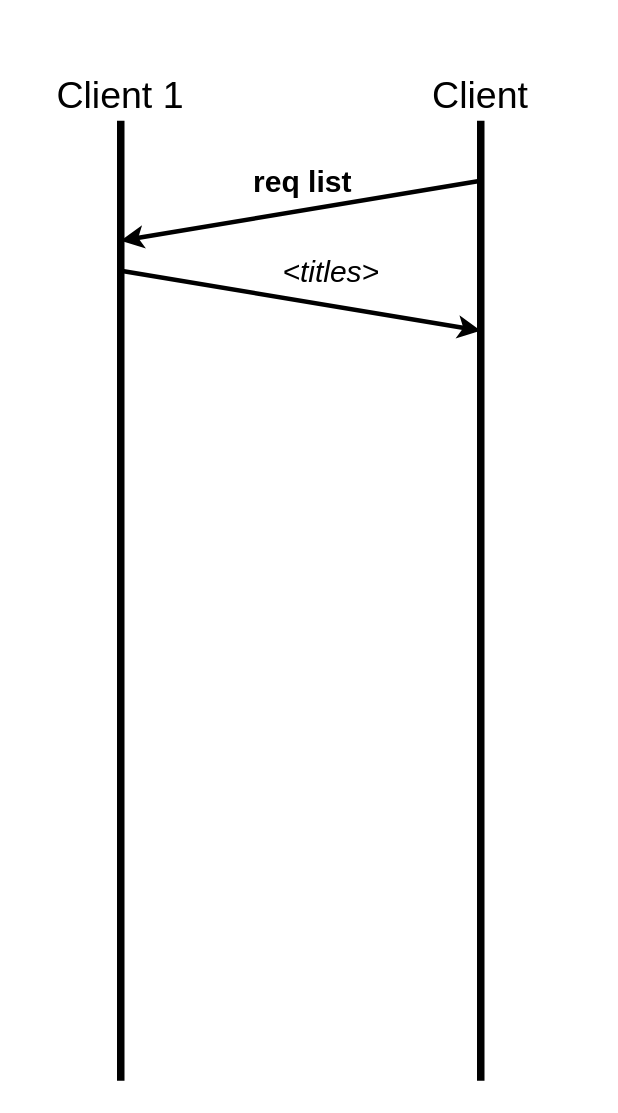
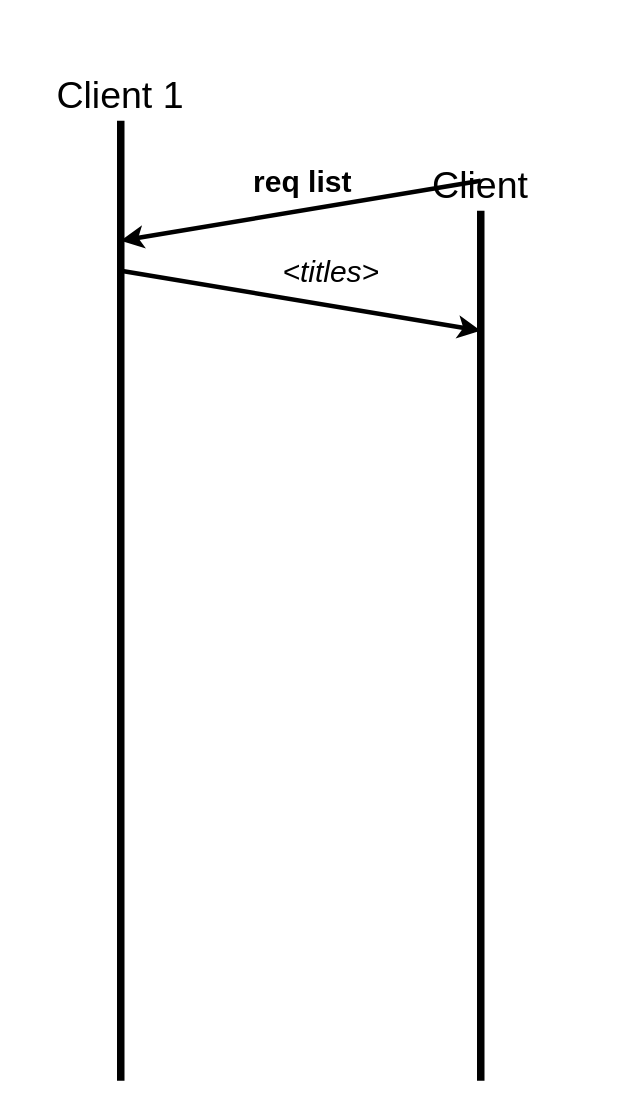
  <mxCell id="0" />
  <mxCell id="1" parent="0" />
  <mxCell id="2" value="" style="endArrow=none;html=1;strokeWidth=5;" edge="1" parent="1" target="5"><mxGeometry width="50" height="50" relative="1" as="geometry"><mxPoint x="80" y="720" as="sourcePoint" /><mxPoint x="80" y="80" as="targetPoint" /></mxGeometry></mxCell>
  <mxCell id="3" value="" style="endArrow=none;html=1;strokeWidth=5;" edge="1" parent="1" target="4"><mxGeometry width="50" height="50" relative="1" as="geometry"><mxPoint x="320" y="720" as="sourcePoint" /><mxPoint x="320" y="80" as="targetPoint" /></mxGeometry></mxCell>
- <mxCell id="4" value="Client" style="text;html=1;strokeColor=none;fillColor=none;align=center;verticalAlign=bottom;whiteSpace=wrap;rounded=0;fontSize=25;" vertex="1" parent="1"><mxGeometry x="250" y="20" width="140" height="60" as="geometry" /></mxCell>
+ <mxCell id="4" value="Client" style="text;html=1;strokeColor=none;fillColor=none;align=center;verticalAlign=bottom;whiteSpace=wrap;rounded=0;fontSize=25;" vertex="1" parent="1"><mxGeometry x="250" y="80" width="140" height="60" as="geometry" /></mxCell>
  <mxCell id="5" value="&lt;font style=&quot;font-size: 25px;&quot;&gt;Client 1&lt;br style=&quot;font-size: 25px;&quot;&gt;&lt;/font&gt;" style="text;html=1;strokeColor=none;fillColor=none;align=center;verticalAlign=bottom;whiteSpace=wrap;rounded=0;fontSize=25;" vertex="1" parent="1"><mxGeometry x="20" y="40" width="120" height="40" as="geometry" /></mxCell>
  <mxCell id="6" value="" style="endArrow=classic;html=1;strokeWidth=3;fontSize=25;" edge="1" parent="1"><mxGeometry width="50" height="50" relative="1" as="geometry"><mxPoint x="320" y="120" as="sourcePoint" /><mxPoint x="80" y="160" as="targetPoint" /></mxGeometry></mxCell>
  <mxCell id="7" value="&lt;b&gt;req list &lt;/b&gt;" style="text;html=1;align=center;verticalAlign=middle;resizable=0;points=[];fontSize=20;" vertex="1" connectable="0" parent="6"><mxGeometry x="0.385" y="1" relative="1" as="geometry"><mxPoint x="46.54" y="-28.77" as="offset" /></mxGeometry></mxCell>
  <mxCell id="8" value="&lt;i&gt;&amp;lt;titles&amp;gt;&lt;/i&gt;" style="endArrow=classic;html=1;strokeWidth=3;fontSize=20;labelBackgroundColor=none;" edge="1" parent="1"><mxGeometry x="0.135" y="23" width="50" height="50" relative="1" as="geometry"><mxPoint x="80" y="180" as="sourcePoint" /><mxPoint x="320" y="220" as="targetPoint" /><mxPoint as="offset" /></mxGeometry></mxCell>
